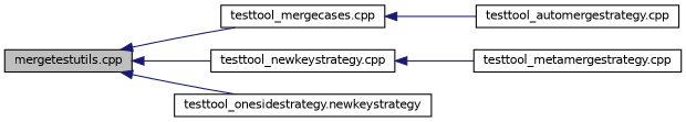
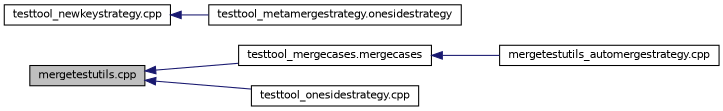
  digraph {
    rankdir=LR
    node [color=black fillcolor=white fontname=Helvetica fontsize=10 shape=record style=filled]
    edge [color=midnightblue dir=back fontname=Helvetica fontsize=10 labelfontname=Helvetica labelfontsize=10 style=solid]
    n1 [fillcolor=grey75 fontcolor=black height=0.2 label="mergetestutils.cpp" width=0.4]
-   n2 [height=0.2 label="testtool_mergecases.cpp" width=0.4]
+   n2 [height=0.2 label="testtool_mergecases.mergecases" width=0.4]
    n3 [height=0.2 label="testtool_newkeystrategy.cpp" width=0.4]
-   n4 [height=0.2 label="testtool_onesidestrategy.newkeystrategy" width=0.4]
-   n5 [height=0.2 label="testtool_automergestrategy.cpp" width=0.4]
-   n6 [height=0.2 label="testtool_metamergestrategy.cpp" width=0.4]
+   n4 [height=0.2 label="testtool_onesidestrategy.cpp" width=0.4]
+   n5 [height=0.2 label="mergetestutils_automergestrategy.cpp" width=0.4]
+   n6 [height=0.2 label="testtool_metamergestrategy.onesidestrategy" width=0.4]
    n1 -> n2
-   n1 -> n3
    n1 -> n4
    n2 -> n5
    n3 -> n6
  }
